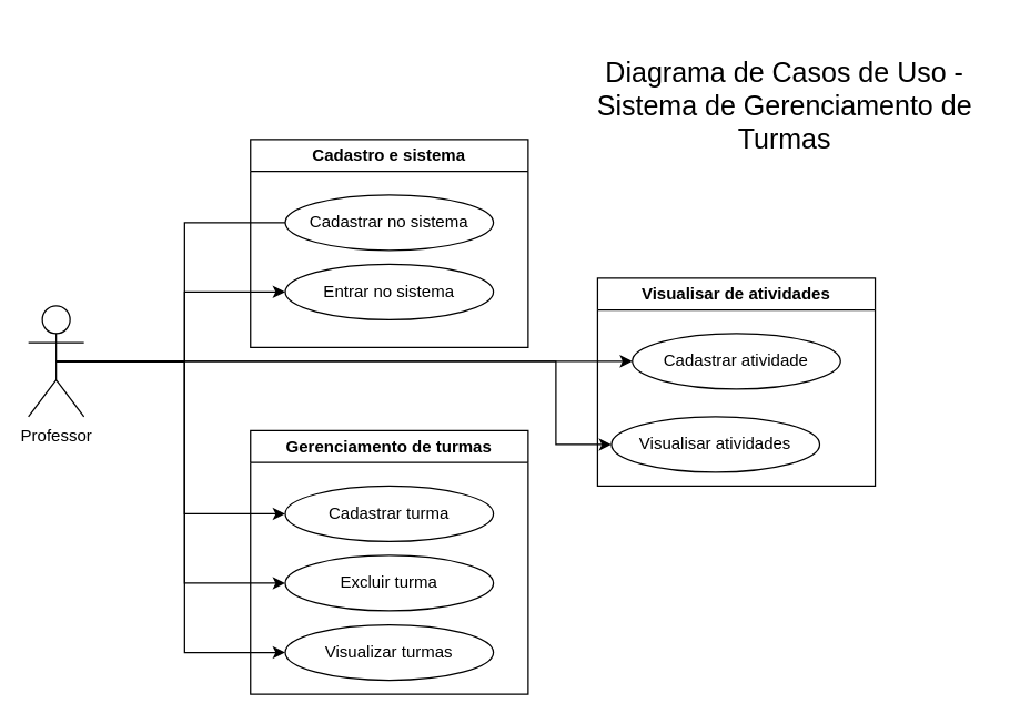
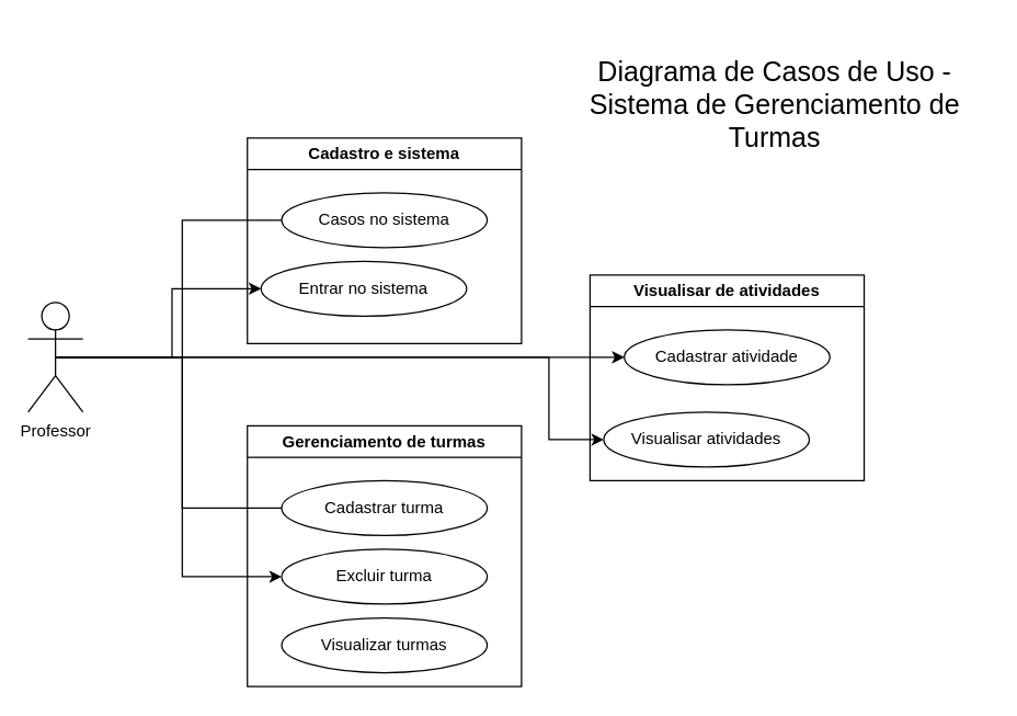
  <mxCell id="0" />
  <mxCell id="1" parent="0" />
  <mxCell id="2" style="edgeStyle=orthogonalEdgeStyle;rounded=0;orthogonalLoop=1;jettySize=auto;html=1;exitX=0.5;exitY=0.5;exitDx=0;exitDy=0;exitPerimeter=0;entryX=0;entryY=0.5;entryDx=0;entryDy=0;endArrow=none;" edge="1" parent="1" source="9" target="11"><mxGeometry relative="1" as="geometry" /></mxCell>
  <mxCell id="3" style="edgeStyle=orthogonalEdgeStyle;rounded=0;orthogonalLoop=1;jettySize=auto;html=1;exitX=0.5;exitY=0.5;exitDx=0;exitDy=0;exitPerimeter=0;entryX=0;entryY=0.5;entryDx=0;entryDy=0;" edge="1" parent="1" source="9" target="12"><mxGeometry relative="1" as="geometry" /></mxCell>
  <mxCell id="4" style="edgeStyle=orthogonalEdgeStyle;rounded=0;orthogonalLoop=1;jettySize=auto;html=1;exitX=0.5;exitY=0.5;exitDx=0;exitDy=0;exitPerimeter=0;entryX=0;entryY=0.5;entryDx=0;entryDy=0;" edge="1" parent="1" source="9" target="18"><mxGeometry relative="1" as="geometry"><Array as="points"><mxPoint x="430" y="260" /><mxPoint x="430" y="260" /></Array></mxGeometry></mxCell>
  <mxCell id="5" style="edgeStyle=orthogonalEdgeStyle;rounded=0;orthogonalLoop=1;jettySize=auto;html=1;exitX=0.5;exitY=0.5;exitDx=0;exitDy=0;exitPerimeter=0;entryX=0;entryY=0.5;entryDx=0;entryDy=0;" edge="1" parent="1" source="9" target="19"><mxGeometry relative="1" as="geometry"><Array as="points"><mxPoint x="400" y="260" /><mxPoint x="400" y="320" /></Array></mxGeometry></mxCell>
- <mxCell id="6" style="edgeStyle=orthogonalEdgeStyle;rounded=0;orthogonalLoop=1;jettySize=auto;html=1;exitX=0.5;exitY=0.5;exitDx=0;exitDy=0;exitPerimeter=0;entryX=0;entryY=0.5;entryDx=0;entryDy=0;" edge="1" parent="1" source="9" target="14"><mxGeometry relative="1" as="geometry" /></mxCell>
+ <mxCell id="6" style="edgeStyle=orthogonalEdgeStyle;rounded=0;orthogonalLoop=1;jettySize=auto;html=1;exitX=0.5;exitY=0.5;exitDx=0;exitDy=0;exitPerimeter=0;entryX=0;entryY=0.5;entryDx=0;entryDy=0;endArrow=none;" edge="1" parent="1" source="9" target="14"><mxGeometry relative="1" as="geometry" /></mxCell>
  <mxCell id="7" style="edgeStyle=orthogonalEdgeStyle;rounded=0;orthogonalLoop=1;jettySize=auto;html=1;exitX=0.5;exitY=0.5;exitDx=0;exitDy=0;exitPerimeter=0;entryX=0;entryY=0.5;entryDx=0;entryDy=0;" edge="1" parent="1" source="9" target="15"><mxGeometry relative="1" as="geometry" /></mxCell>
- <mxCell id="8" style="edgeStyle=orthogonalEdgeStyle;rounded=0;orthogonalLoop=1;jettySize=auto;html=1;exitX=0.5;exitY=0.5;exitDx=0;exitDy=0;exitPerimeter=0;entryX=0;entryY=0.5;entryDx=0;entryDy=0;" edge="1" parent="1" source="9" target="16"><mxGeometry relative="1" as="geometry" /></mxCell>
  <mxCell id="9" value="Professor" style="shape=umlActor;verticalLabelPosition=bottom;verticalAlign=top;html=1;outlineConnect=0;" vertex="1" parent="1"><mxGeometry x="20" y="220" width="40" height="80" as="geometry" /></mxCell>
  <mxCell id="10" value="Cadastro e sistema" style="swimlane;whiteSpace=wrap;html=1;" vertex="1" parent="1"><mxGeometry x="180" y="100" width="200" height="150" as="geometry" /></mxCell>
- <mxCell id="11" value="Cadastrar no sistema" style="ellipse;whiteSpace=wrap;html=1;" vertex="1" parent="10"><mxGeometry x="25" y="40" width="150" height="40" as="geometry" /></mxCell>
- <mxCell id="12" value="Entrar no sistema" style="ellipse;whiteSpace=wrap;html=1;" vertex="1" parent="10"><mxGeometry x="25" y="90" width="150" height="40" as="geometry" /></mxCell>
+ <mxCell id="11" value="Casos no sistema" style="ellipse;whiteSpace=wrap;html=1;" vertex="1" parent="10"><mxGeometry x="25" y="40" width="150" height="40" as="geometry" /></mxCell>
+ <mxCell id="12" value="Entrar no sistema" style="ellipse;whiteSpace=wrap;html=1;" vertex="1" parent="10"><mxGeometry x="10" y="90" width="150" height="40" as="geometry" /></mxCell>
  <mxCell id="13" value="Gerenciamento de turmas" style="swimlane;whiteSpace=wrap;html=1;" vertex="1" parent="1"><mxGeometry x="180" y="310" width="200" height="190" as="geometry" /></mxCell>
  <mxCell id="14" value="Cadastrar turma" style="ellipse;whiteSpace=wrap;html=1;" vertex="1" parent="13"><mxGeometry x="25" y="40" width="150" height="40" as="geometry" /></mxCell>
  <mxCell id="15" value="Excluir turma" style="ellipse;whiteSpace=wrap;html=1;" vertex="1" parent="13"><mxGeometry x="25" y="90" width="150" height="40" as="geometry" /></mxCell>
  <mxCell id="16" value="Visualizar turmas" style="ellipse;whiteSpace=wrap;html=1;" vertex="1" parent="13"><mxGeometry x="25" y="140" width="150" height="40" as="geometry" /></mxCell>
  <mxCell id="17" value="Visualisar de atividades" style="swimlane;whiteSpace=wrap;html=1;" vertex="1" parent="1"><mxGeometry x="430" y="200" width="200" height="150" as="geometry" /></mxCell>
  <mxCell id="18" value="Cadastrar atividade" style="ellipse;whiteSpace=wrap;html=1;" vertex="1" parent="17"><mxGeometry x="25" y="40" width="150" height="40" as="geometry" /></mxCell>
  <mxCell id="19" value="Visualisar atividades" style="ellipse;whiteSpace=wrap;html=1;" vertex="1" parent="17"><mxGeometry x="10" y="100" width="150" height="40" as="geometry" /></mxCell>
  <mxCell id="20" value="&lt;font style=&quot;font-size: 20px;&quot;&gt;Diagrama de Casos de Uso - Sistema de Gerenciamento de Turmas&lt;/font&gt;" style="text;html=1;align=center;verticalAlign=middle;whiteSpace=wrap;rounded=0;" vertex="1" parent="1"><mxGeometry x="410" y="20" width="310" height="110" as="geometry" /></mxCell>
